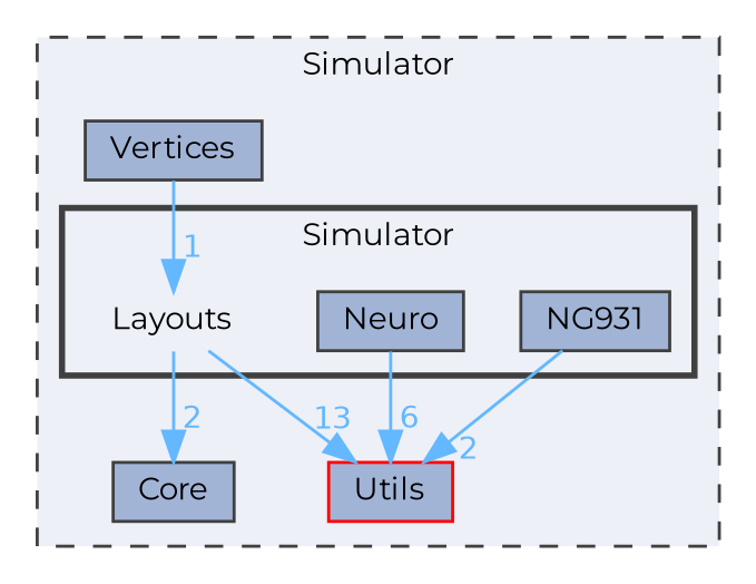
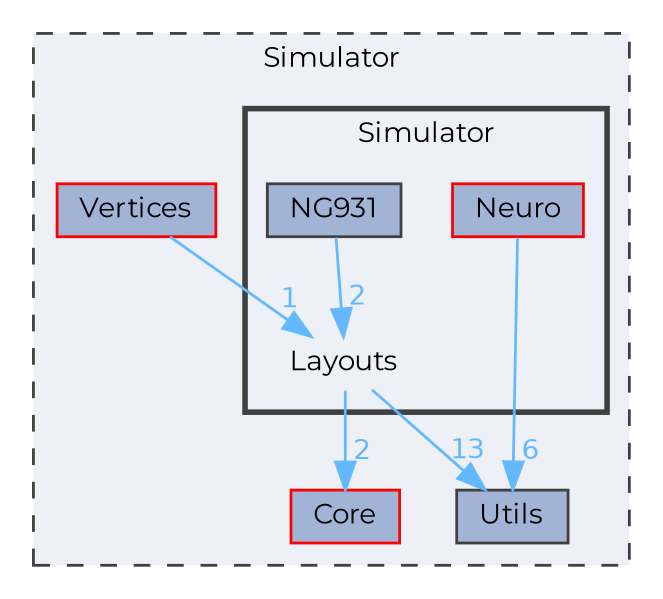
  digraph {
    compound=true
    fontname=Montserrat
    node [fontname=Montserrat fontsize=10 shape=box color=red fillcolor="#a2b4d6" style=filled]
    edge [color=steelblue1 fontcolor=steelblue1 fontname=Montserrat fontsize=10 headlabel=2 labeldistance=1.5 labelfontname=Helvetica labelfontsize=10]
    n1 [height=0.2 label=Layouts shape=plaintext width=0.4 color="" fillcolor="" style=""]
-   n2 [color=grey25 height=0.2 label=Neuro width=0.4]
+   n2 [height=0.2 label=Neuro width=0.4]
    n3 [color=grey25 height=0.2 label=NG931 width=0.4]
-   n4 [color=grey25 height=0.2 label=Core width=0.4]
-   n5 [color=grey25 height=0.2 label=Vertices width=0.4]
-   n6 [height=0.2 label=Utils width=0.4]
+   n4 [height=0.2 label=Core width=0.4]
+   n5 [height=0.2 label=Vertices width=0.4]
+   n6 [color=grey25 height=0.2 label=Utils width=0.4]
    subgraph cluster_1 {
      bgcolor="#edf0f7"
      fontsize=10
      label=Simulator
      pencolor=grey25
      style="filled,dashed"
      n4
      n5
      n6
      subgraph cluster_2 {
        bgcolor="#edf0f7"
        fontsize=10
        label=Simulator
        pencolor=grey25
        style="filled,bold"
        n1
        n2
        n3
      }
    }
    n1 -> n4
    n1 -> n6 [headlabel=13]
    n2 -> n6 [headlabel=6]
-   n3 -> n6
+   n3 -> n1
    n5 -> n1 [headlabel=1]
  }
